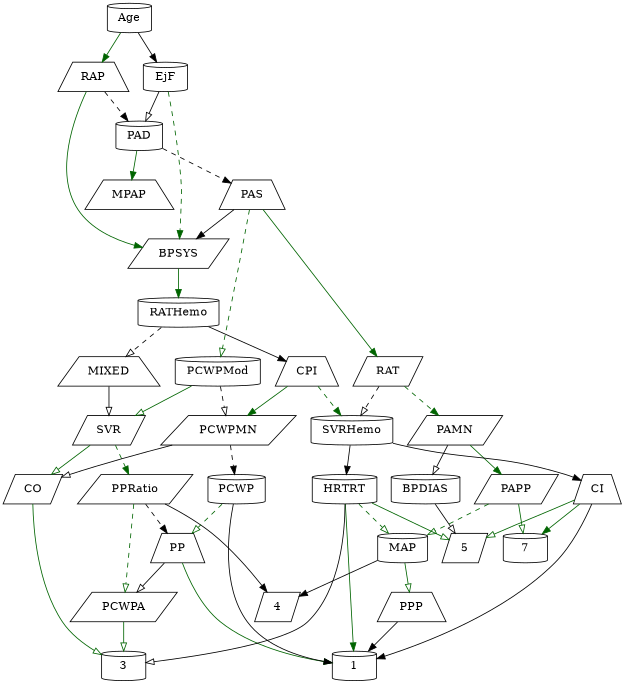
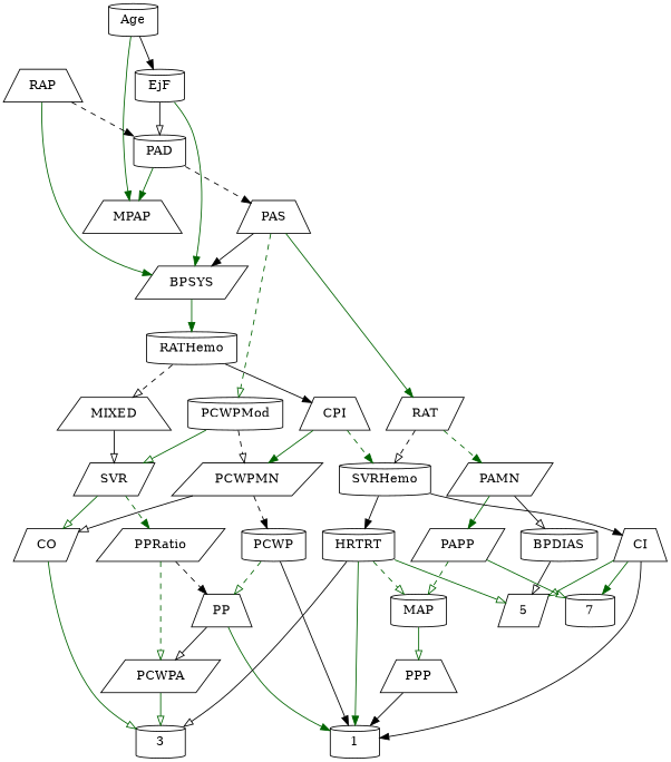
  strict digraph {
    node [shape=cylinder]
    edge [arrowhead=normal color=darkgreen style=solid]
    1 [height=0.5 width=0.75]
    n2 [height=0.5 label=7 width=0.75]
    3 [height=0.5 width=0.75]
-   4 [height=0.5 shape=parallelogram width=0.75]
    5 [height=0.5 shape=parallelogram width=0.75]
    Age [height=0.5 width=0.75]
    EjF [height=0.5 width=0.75]
    RAP [height=0.5 shape=trapezium width=0.77632]
    BPSYS [height=0.5 shape=parallelogram width=1.0471]
    PAD [height=0.5 width=0.79437]
    RATHemo [height=0.5 width=1.3721]
    PAS [height=0.5 shape=trapezium width=0.75]
    MPAP [height=0.5 shape=trapezium width=0.97491]
    PCWPMod [height=0.5 width=1.4443]
    RAT [height=0.5 shape=parallelogram width=0.75827]
    MIXED [height=0.5 shape=trapezium width=1.1193]
    CPI [height=0.5 shape=trapezium width=0.75]
    SVR [height=0.5 shape=parallelogram width=0.77632]
    CO [height=0.5 shape=parallelogram width=0.75]
    PPRatio [height=0.5 shape=parallelogram width=1.1013]
    PCWPA [height=0.5 shape=parallelogram width=1.1555]
    PP [height=0.5 shape=trapezium width=0.75]
    PCWPMN [height=0.5 shape=parallelogram width=1.3902]
    PCWP [height=0.5 width=0.97491]
    PAMN [height=0.5 shape=parallelogram width=1.011]
    SVRHemo [height=0.5 width=1.3902]
    BPDIAS [height=0.5 width=1.1735]
    PAPP [height=0.5 shape=parallelogram width=0.88464]
    CI [height=0.5 shape=trapezium width=0.75]
    HRTRT [height=0.5 width=1.1013]
    MAP [height=0.5 width=0.84854]
    PPP [height=0.5 shape=trapezium width=0.75]
    Age -> EjF [color=black]
-   Age -> RAP
-   EjF -> BPSYS [style=dashed]
+   Age -> MPAP
+   EjF -> BPSYS
    EjF -> PAD [arrowhead=onormal color=black]
    RAP -> BPSYS
    RAP -> PAD [color=black style=dashed]
    BPSYS -> RATHemo
    PAD -> PAS [color=black style=dashed]
    PAD -> MPAP
    RATHemo -> MIXED [arrowhead=onormal color=black style=dashed]
    RATHemo -> CPI [color=black]
    PAS -> BPSYS [color=black]
    PAS -> PCWPMod [arrowhead=onormal style=dashed]
    PAS -> RAT
    PCWPMod -> SVR [arrowhead=onormal]
    PCWPMod -> PCWPMN [arrowhead=onormal color=black style=dashed]
    RAT -> PAMN [style=dashed]
    RAT -> SVRHemo [arrowhead=onormal color=black style=dashed]
    MIXED -> SVR [arrowhead=onormal color=black]
    CPI -> PCWPMN
    CPI -> SVRHemo [style=dashed]
    SVR -> CO [arrowhead=onormal]
    SVR -> PPRatio [style=dashed]
    CO -> 3 [arrowhead=onormal]
-   PPRatio -> 4 [color=black]
    PPRatio -> PCWPA [arrowhead=onormal style=dashed]
    PPRatio -> PP [color=black style=dashed]
    PCWPA -> 3 [arrowhead=onormal]
    PP -> 1
    PP -> PCWPA [arrowhead=onormal color=black]
    PCWPMN -> CO [arrowhead=onormal color=black]
    PCWPMN -> PCWP [color=black style=dashed]
    PCWP -> 1 [color=black]
    PCWP -> PP [arrowhead=onormal style=dashed]
    PAMN -> BPDIAS [arrowhead=onormal color=black]
    PAMN -> PAPP
    SVRHemo -> CI [color=black]
    SVRHemo -> HRTRT [color=black]
    BPDIAS -> 5 [arrowhead=onormal color=black]
    PAPP -> n2 [arrowhead=onormal]
    PAPP -> MAP [arrowhead=onormal style=dashed]
    CI -> 1 [color=black]
    CI -> n2
    CI -> 5 [arrowhead=onormal]
    HRTRT -> 1
    HRTRT -> 3 [arrowhead=onormal color=black]
    HRTRT -> 5 [arrowhead=onormal]
    HRTRT -> MAP [arrowhead=onormal style=dashed]
-   MAP -> 4 [color=black]
    MAP -> PPP [arrowhead=onormal]
    PPP -> 1 [color=black]
  }
